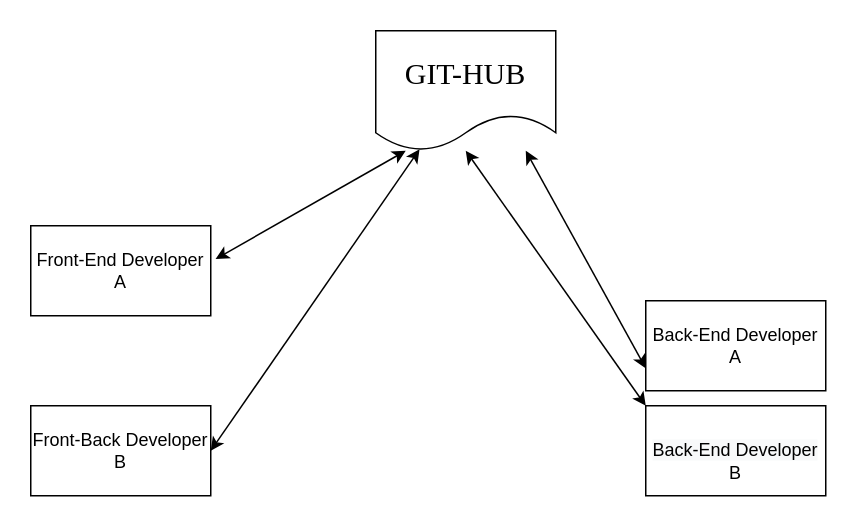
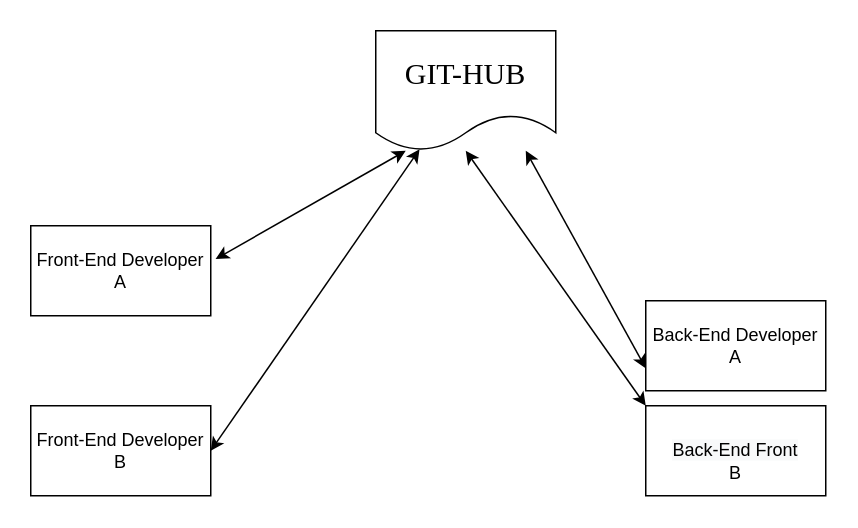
  <mxCell id="0" />
  <mxCell id="1" parent="0" />
  <mxCell id="2" value="Front-End Developer A" style="rounded=0;whiteSpace=wrap;html=1;" vertex="1" parent="1"><mxGeometry x="20" y="150" width="120" height="60" as="geometry" /></mxCell>
- <mxCell id="3" value="Front-Back Developer B" style="rounded=0;whiteSpace=wrap;html=1;" vertex="1" parent="1"><mxGeometry x="20" y="270" width="120" height="60" as="geometry" /></mxCell>
+ <mxCell id="3" value="Front-End Developer B" style="rounded=0;whiteSpace=wrap;html=1;" vertex="1" parent="1"><mxGeometry x="20" y="270" width="120" height="60" as="geometry" /></mxCell>
  <mxCell id="4" value="Back-End Developer&lt;br&gt;A" style="rounded=0;whiteSpace=wrap;html=1;" vertex="1" parent="1"><mxGeometry x="430" y="200" width="120" height="60" as="geometry" /></mxCell>
- <mxCell id="5" value="&lt;br&gt;&lt;span style=&quot;color: rgb(0, 0, 0); font-family: Helvetica; font-size: 12px; font-style: normal; font-variant-ligatures: normal; font-variant-caps: normal; font-weight: 400; letter-spacing: normal; orphans: 2; text-align: center; text-indent: 0px; text-transform: none; widows: 2; word-spacing: 0px; -webkit-text-stroke-width: 0px; background-color: rgb(248, 249, 250); text-decoration-thickness: initial; text-decoration-style: initial; text-decoration-color: initial; float: none; display: inline !important;&quot;&gt;Back-End Developer&lt;br&gt;&lt;/span&gt;B" style="rounded=0;whiteSpace=wrap;html=1;" vertex="1" parent="1"><mxGeometry x="430" y="270" width="120" height="60" as="geometry" /></mxCell>
+ <mxCell id="5" value="&lt;br&gt;&lt;span style=&quot;color: rgb(0, 0, 0); font-family: Helvetica; font-size: 12px; font-style: normal; font-variant-ligatures: normal; font-variant-caps: normal; font-weight: 400; letter-spacing: normal; orphans: 2; text-align: center; text-indent: 0px; text-transform: none; widows: 2; word-spacing: 0px; -webkit-text-stroke-width: 0px; background-color: rgb(248, 249, 250); text-decoration-thickness: initial; text-decoration-style: initial; text-decoration-color: initial; float: none; display: inline !important;&quot;&gt;Back-End Front&lt;br&gt;&lt;/span&gt;B" style="rounded=0;whiteSpace=wrap;html=1;" vertex="1" parent="1"><mxGeometry x="430" y="270" width="120" height="60" as="geometry" /></mxCell>
  <mxCell id="6" value="" style="endArrow=classic;startArrow=classic;html=1;rounded=0;exitX=1.027;exitY=0.37;exitDx=0;exitDy=0;exitPerimeter=0;" edge="1" parent="1" source="2"><mxGeometry width="50" height="50" relative="1" as="geometry"><mxPoint x="160" y="180" as="sourcePoint" /><mxPoint x="270" y="100" as="targetPoint" /></mxGeometry></mxCell>
  <mxCell id="7" value="" style="endArrow=classic;startArrow=classic;html=1;rounded=0;entryX=0.115;entryY=0.988;entryDx=0;entryDy=0;entryPerimeter=0;" edge="1" parent="1"><mxGeometry width="50" height="50" relative="1" as="geometry"><mxPoint x="140" y="300" as="sourcePoint" /><mxPoint x="279.2" y="99.04" as="targetPoint" /></mxGeometry></mxCell>
  <mxCell id="8" value="" style="endArrow=classic;startArrow=classic;html=1;rounded=0;exitX=0.5;exitY=1;exitDx=0;exitDy=0;" edge="1" parent="1"><mxGeometry width="50" height="50" relative="1" as="geometry"><mxPoint x="310" y="100" as="sourcePoint" /><mxPoint x="430" y="270" as="targetPoint" /></mxGeometry></mxCell>
  <mxCell id="9" value="" style="endArrow=classic;startArrow=classic;html=1;rounded=0;entryX=0;entryY=0.75;entryDx=0;entryDy=0;exitX=1;exitY=1;exitDx=0;exitDy=0;" edge="1" parent="1" target="4"><mxGeometry width="50" height="50" relative="1" as="geometry"><mxPoint x="350" y="100" as="sourcePoint" /><mxPoint x="404" y="170" as="targetPoint" /></mxGeometry></mxCell>
  <mxCell id="10" value="GIT-HUB" style="shape=document;whiteSpace=wrap;html=1;boundedLbl=1;fontFamily=Times New Roman;fontSize=20;" vertex="1" parent="1"><mxGeometry x="250" y="20" width="120" height="80" as="geometry" /></mxCell>
